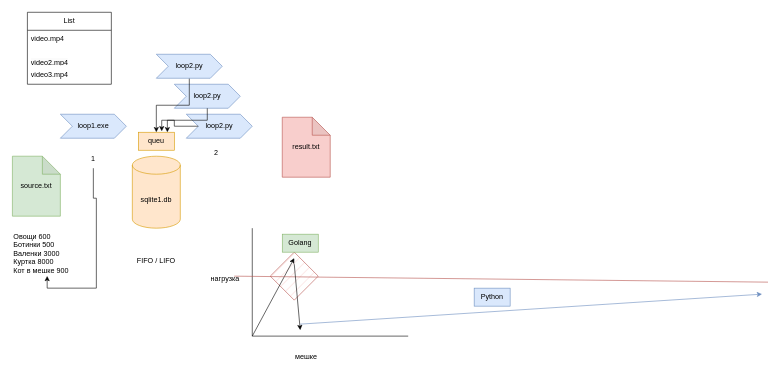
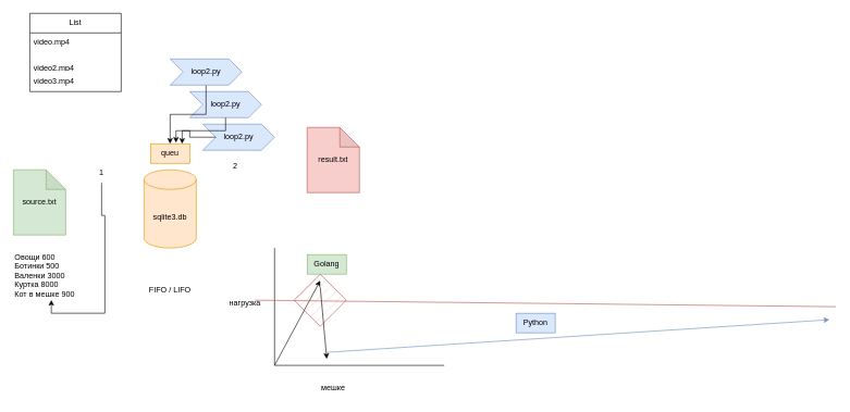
  <mxCell id="0" />
  <mxCell id="1" parent="0" />
  <mxCell id="2" value="" style="rhombus;whiteSpace=wrap;html=1;fillColor=#f8cecc;strokeColor=#b85450;fillStyle=hatch;" vertex="1" parent="1"><mxGeometry x="450" y="420" width="80" height="80" as="geometry" /></mxCell>
- <mxCell id="3" value="sqlite1.db" style="shape=cylinder3;whiteSpace=wrap;html=1;boundedLbl=1;backgroundOutline=1;size=15;fillColor=#ffe6cc;strokeColor=#d79b00;" vertex="1" parent="1"><mxGeometry x="220" y="260" width="80" height="120" as="geometry" /></mxCell>
+ <mxCell id="3" value="sqlite3.db" style="shape=cylinder3;whiteSpace=wrap;html=1;boundedLbl=1;backgroundOutline=1;size=15;fillColor=#ffe6cc;strokeColor=#d79b00;" vertex="1" parent="1"><mxGeometry x="220" y="260" width="80" height="120" as="geometry" /></mxCell>
  <mxCell id="4" value="source.txt" style="shape=note;whiteSpace=wrap;html=1;backgroundOutline=1;darkOpacity=0.05;fillColor=#d5e8d4;strokeColor=#82b366;" vertex="1" parent="1"><mxGeometry x="20" y="260" width="80" height="100" as="geometry" /></mxCell>
  <mxCell id="5" value="result.txt" style="shape=note;whiteSpace=wrap;html=1;backgroundOutline=1;darkOpacity=0.05;fillColor=#f8cecc;strokeColor=#b85450;" vertex="1" parent="1"><mxGeometry x="470" y="195" width="80" height="100" as="geometry" /></mxCell>
- <mxCell id="6" value="loop1.exe" style="shape=step;perimeter=stepPerimeter;whiteSpace=wrap;html=1;fixedSize=1;fillColor=#dae8fc;strokeColor=#6c8ebf;" vertex="1" parent="1"><mxGeometry x="100" y="190" width="110" height="40" as="geometry" /></mxCell>
  <mxCell id="7" value="loop2.py" style="shape=step;perimeter=stepPerimeter;whiteSpace=wrap;html=1;fixedSize=1;fillColor=#dae8fc;strokeColor=#6c8ebf;" vertex="1" parent="1"><mxGeometry x="310" y="190" width="110" height="40" as="geometry" /></mxCell>
  <mxCell id="8" value="1" style="text;html=1;strokeColor=none;fillColor=none;align=center;verticalAlign=middle;whiteSpace=wrap;rounded=0;" vertex="1" parent="1"><mxGeometry x="125" y="250" width="60" height="30" as="geometry" /></mxCell>
  <mxCell id="9" value="2" style="text;html=1;strokeColor=none;fillColor=none;align=center;verticalAlign=middle;whiteSpace=wrap;rounded=0;" vertex="1" parent="1"><mxGeometry x="330" y="240" width="60" height="30" as="geometry" /></mxCell>
  <mxCell id="10" value="Овощи 600&#10;Ботинки 500&#10;Валенки 3000&#10;Куртка 8000&#10;Кот в мешке 900" style="text;whiteSpace=wrap;" vertex="1" parent="1"><mxGeometry x="20" y="380" width="120" height="80" as="geometry" /></mxCell>
  <mxCell id="11" style="edgeStyle=orthogonalEdgeStyle;rounded=0;orthogonalLoop=1;jettySize=auto;html=1;entryX=0.483;entryY=0.996;entryDx=0;entryDy=0;entryPerimeter=0;" edge="1" parent="1" source="8" target="10"><mxGeometry relative="1" as="geometry" /></mxCell>
  <mxCell id="12" value="queu" style="text;html=1;strokeColor=#d79b00;fillColor=#ffe6cc;align=center;verticalAlign=middle;whiteSpace=wrap;rounded=0;" vertex="1" parent="1"><mxGeometry x="230" y="220" width="60" height="30" as="geometry" /></mxCell>
- <mxCell id="13" value="FIFO / LIFO" style="text;html=1;strokeColor=none;fillColor=none;align=center;verticalAlign=middle;whiteSpace=wrap;rounded=0;" vertex="1" parent="1"><mxGeometry x="205" y="420" width="110" height="30" as="geometry" /></mxCell>
+ <mxCell id="13" value="FIFO / LIFO" style="text;html=1;strokeColor=none;fillColor=none;align=center;verticalAlign=middle;whiteSpace=wrap;rounded=0;" vertex="1" parent="1"><mxGeometry x="205" y="430" width="110" height="30" as="geometry" /></mxCell>
  <mxCell id="14" value="loop2.py" style="shape=step;perimeter=stepPerimeter;whiteSpace=wrap;html=1;fixedSize=1;fillColor=#dae8fc;strokeColor=#6c8ebf;" vertex="1" parent="1"><mxGeometry x="290" y="140" width="110" height="40" as="geometry" /></mxCell>
  <mxCell id="15" style="edgeStyle=orthogonalEdgeStyle;rounded=0;orthogonalLoop=1;jettySize=auto;html=1;" edge="1" parent="1" source="16" target="12"><mxGeometry relative="1" as="geometry" /></mxCell>
  <mxCell id="16" value="loop2.py" style="shape=step;perimeter=stepPerimeter;whiteSpace=wrap;html=1;fixedSize=1;fillColor=#dae8fc;strokeColor=#6c8ebf;" vertex="1" parent="1"><mxGeometry x="260" y="90" width="110" height="40" as="geometry" /></mxCell>
  <mxCell id="17" style="edgeStyle=orthogonalEdgeStyle;rounded=0;orthogonalLoop=1;jettySize=auto;html=1;entryX=0.65;entryY=-0.054;entryDx=0;entryDy=0;entryPerimeter=0;" edge="1" parent="1" source="14" target="12"><mxGeometry relative="1" as="geometry" /></mxCell>
  <mxCell id="18" style="edgeStyle=orthogonalEdgeStyle;rounded=0;orthogonalLoop=1;jettySize=auto;html=1;entryX=0.807;entryY=0.001;entryDx=0;entryDy=0;entryPerimeter=0;" edge="1" parent="1" source="7" target="12"><mxGeometry relative="1" as="geometry" /></mxCell>
  <mxCell id="19" value="List" style="swimlane;fontStyle=0;childLayout=stackLayout;horizontal=1;startSize=30;horizontalStack=0;resizeParent=1;resizeParentMax=0;resizeLast=0;collapsible=1;marginBottom=0;whiteSpace=wrap;html=1;" vertex="1" parent="1"><mxGeometry x="45" y="20" width="140" height="120" as="geometry" /></mxCell>
  <mxCell id="20" value="video.mp4" style="text;strokeColor=none;fillColor=none;align=left;verticalAlign=middle;spacingLeft=4;spacingRight=4;overflow=hidden;points=[[0,0.5],[1,0.5]];portConstraint=eastwest;rotatable=0;whiteSpace=wrap;html=1;" vertex="1" parent="19"><mxGeometry y="30" width="140" height="30" as="geometry" /></mxCell>
  <mxCell id="21" value="&lt;br&gt;&lt;span style=&quot;color: rgb(0, 0, 0); font-family: Helvetica; font-size: 12px; font-style: normal; font-variant-ligatures: normal; font-variant-caps: normal; font-weight: 400; letter-spacing: normal; orphans: 2; text-align: left; text-indent: 0px; text-transform: none; widows: 2; word-spacing: 0px; -webkit-text-stroke-width: 0px; background-color: rgb(251, 251, 251); text-decoration-thickness: initial; text-decoration-style: initial; text-decoration-color: initial; float: none; display: inline !important;&quot;&gt;video2.mp4&lt;/span&gt;&lt;br&gt;" style="text;strokeColor=none;fillColor=none;align=left;verticalAlign=middle;spacingLeft=4;spacingRight=4;overflow=hidden;points=[[0,0.5],[1,0.5]];portConstraint=eastwest;rotatable=0;whiteSpace=wrap;html=1;" vertex="1" parent="19"><mxGeometry y="60" width="140" height="30" as="geometry" /></mxCell>
  <mxCell id="22" value="video3.mp4" style="text;strokeColor=none;fillColor=none;align=left;verticalAlign=middle;spacingLeft=4;spacingRight=4;overflow=hidden;points=[[0,0.5],[1,0.5]];portConstraint=eastwest;rotatable=0;whiteSpace=wrap;html=1;" vertex="1" parent="19"><mxGeometry y="90" width="140" height="30" as="geometry" /></mxCell>
  <mxCell id="23" value="" style="endArrow=none;html=1;rounded=0;" edge="1" parent="1"><mxGeometry width="50" height="50" relative="1" as="geometry"><mxPoint x="420" y="560" as="sourcePoint" /><mxPoint x="680" y="560" as="targetPoint" /></mxGeometry></mxCell>
  <mxCell id="24" value="" style="endArrow=none;html=1;rounded=0;" edge="1" parent="1"><mxGeometry width="50" height="50" relative="1" as="geometry"><mxPoint x="420" y="560" as="sourcePoint" /><mxPoint x="420" y="380" as="targetPoint" /></mxGeometry></mxCell>
  <mxCell id="25" value="мешке" style="text;html=1;strokeColor=none;fillColor=none;align=center;verticalAlign=middle;whiteSpace=wrap;rounded=0;" vertex="1" parent="1"><mxGeometry x="480" y="580" width="60" height="30" as="geometry" /></mxCell>
  <mxCell id="26" value="нагрузка" style="text;html=1;strokeColor=none;fillColor=none;align=center;verticalAlign=middle;whiteSpace=wrap;rounded=0;" vertex="1" parent="1"><mxGeometry x="345" y="450" width="60" height="30" as="geometry" /></mxCell>
  <mxCell id="27" value="" style="endArrow=classic;html=1;rounded=0;" edge="1" parent="1"><mxGeometry width="50" height="50" relative="1" as="geometry"><mxPoint x="420" y="560" as="sourcePoint" /><mxPoint x="490" y="430" as="targetPoint" /></mxGeometry></mxCell>
  <mxCell id="28" value="" style="endArrow=none;html=1;rounded=0;fillColor=#f8cecc;strokeColor=#b85450;" edge="1" parent="1"><mxGeometry width="50" height="50" relative="1" as="geometry"><mxPoint x="390" y="460" as="sourcePoint" /><mxPoint x="1280" y="470" as="targetPoint" /></mxGeometry></mxCell>
  <mxCell id="29" value="" style="endArrow=classic;html=1;rounded=0;" edge="1" parent="1"><mxGeometry width="50" height="50" relative="1" as="geometry"><mxPoint x="490" y="440" as="sourcePoint" /><mxPoint x="500" y="550" as="targetPoint" /></mxGeometry></mxCell>
  <mxCell id="30" value="" style="endArrow=classic;html=1;rounded=0;fillColor=#dae8fc;strokeColor=#6c8ebf;" edge="1" parent="1"><mxGeometry width="50" height="50" relative="1" as="geometry"><mxPoint x="500" y="540" as="sourcePoint" /><mxPoint x="1270" y="490" as="targetPoint" /></mxGeometry></mxCell>
  <mxCell id="31" value="Python" style="text;html=1;strokeColor=#6c8ebf;fillColor=#dae8fc;align=center;verticalAlign=middle;whiteSpace=wrap;rounded=0;" vertex="1" parent="1"><mxGeometry x="790" y="480" width="60" height="30" as="geometry" /></mxCell>
  <mxCell id="32" value="Golang" style="text;html=1;strokeColor=#82b366;fillColor=#d5e8d4;align=center;verticalAlign=middle;whiteSpace=wrap;rounded=0;" vertex="1" parent="1"><mxGeometry x="470" y="390" width="60" height="30" as="geometry" /></mxCell>
